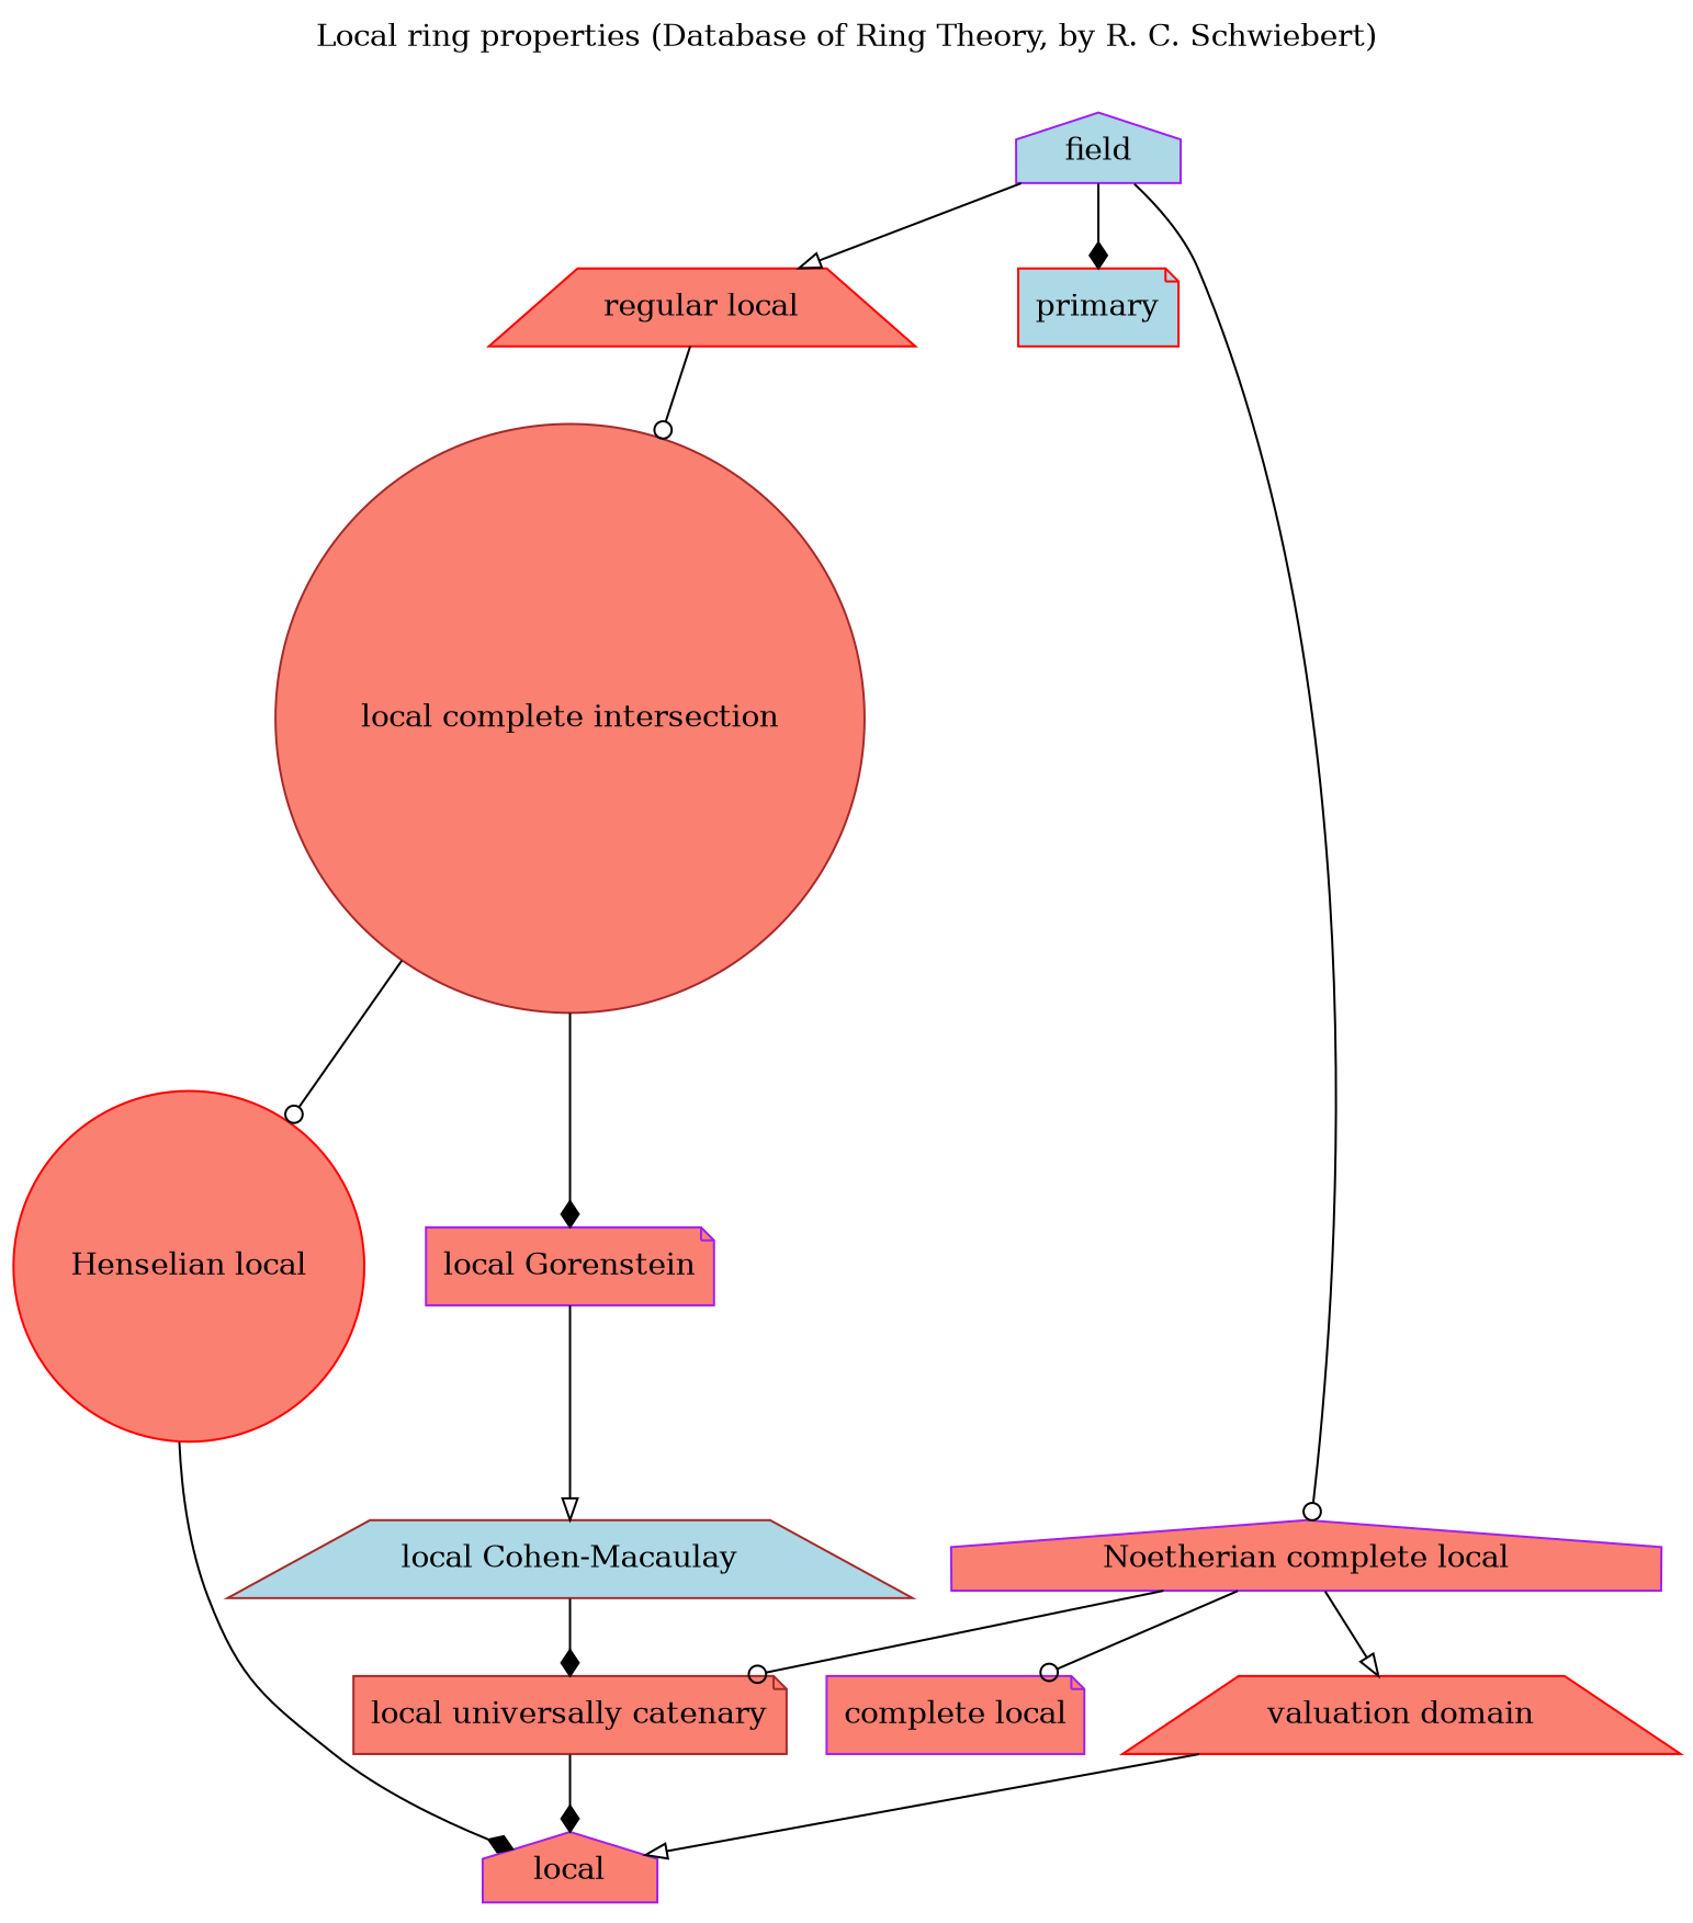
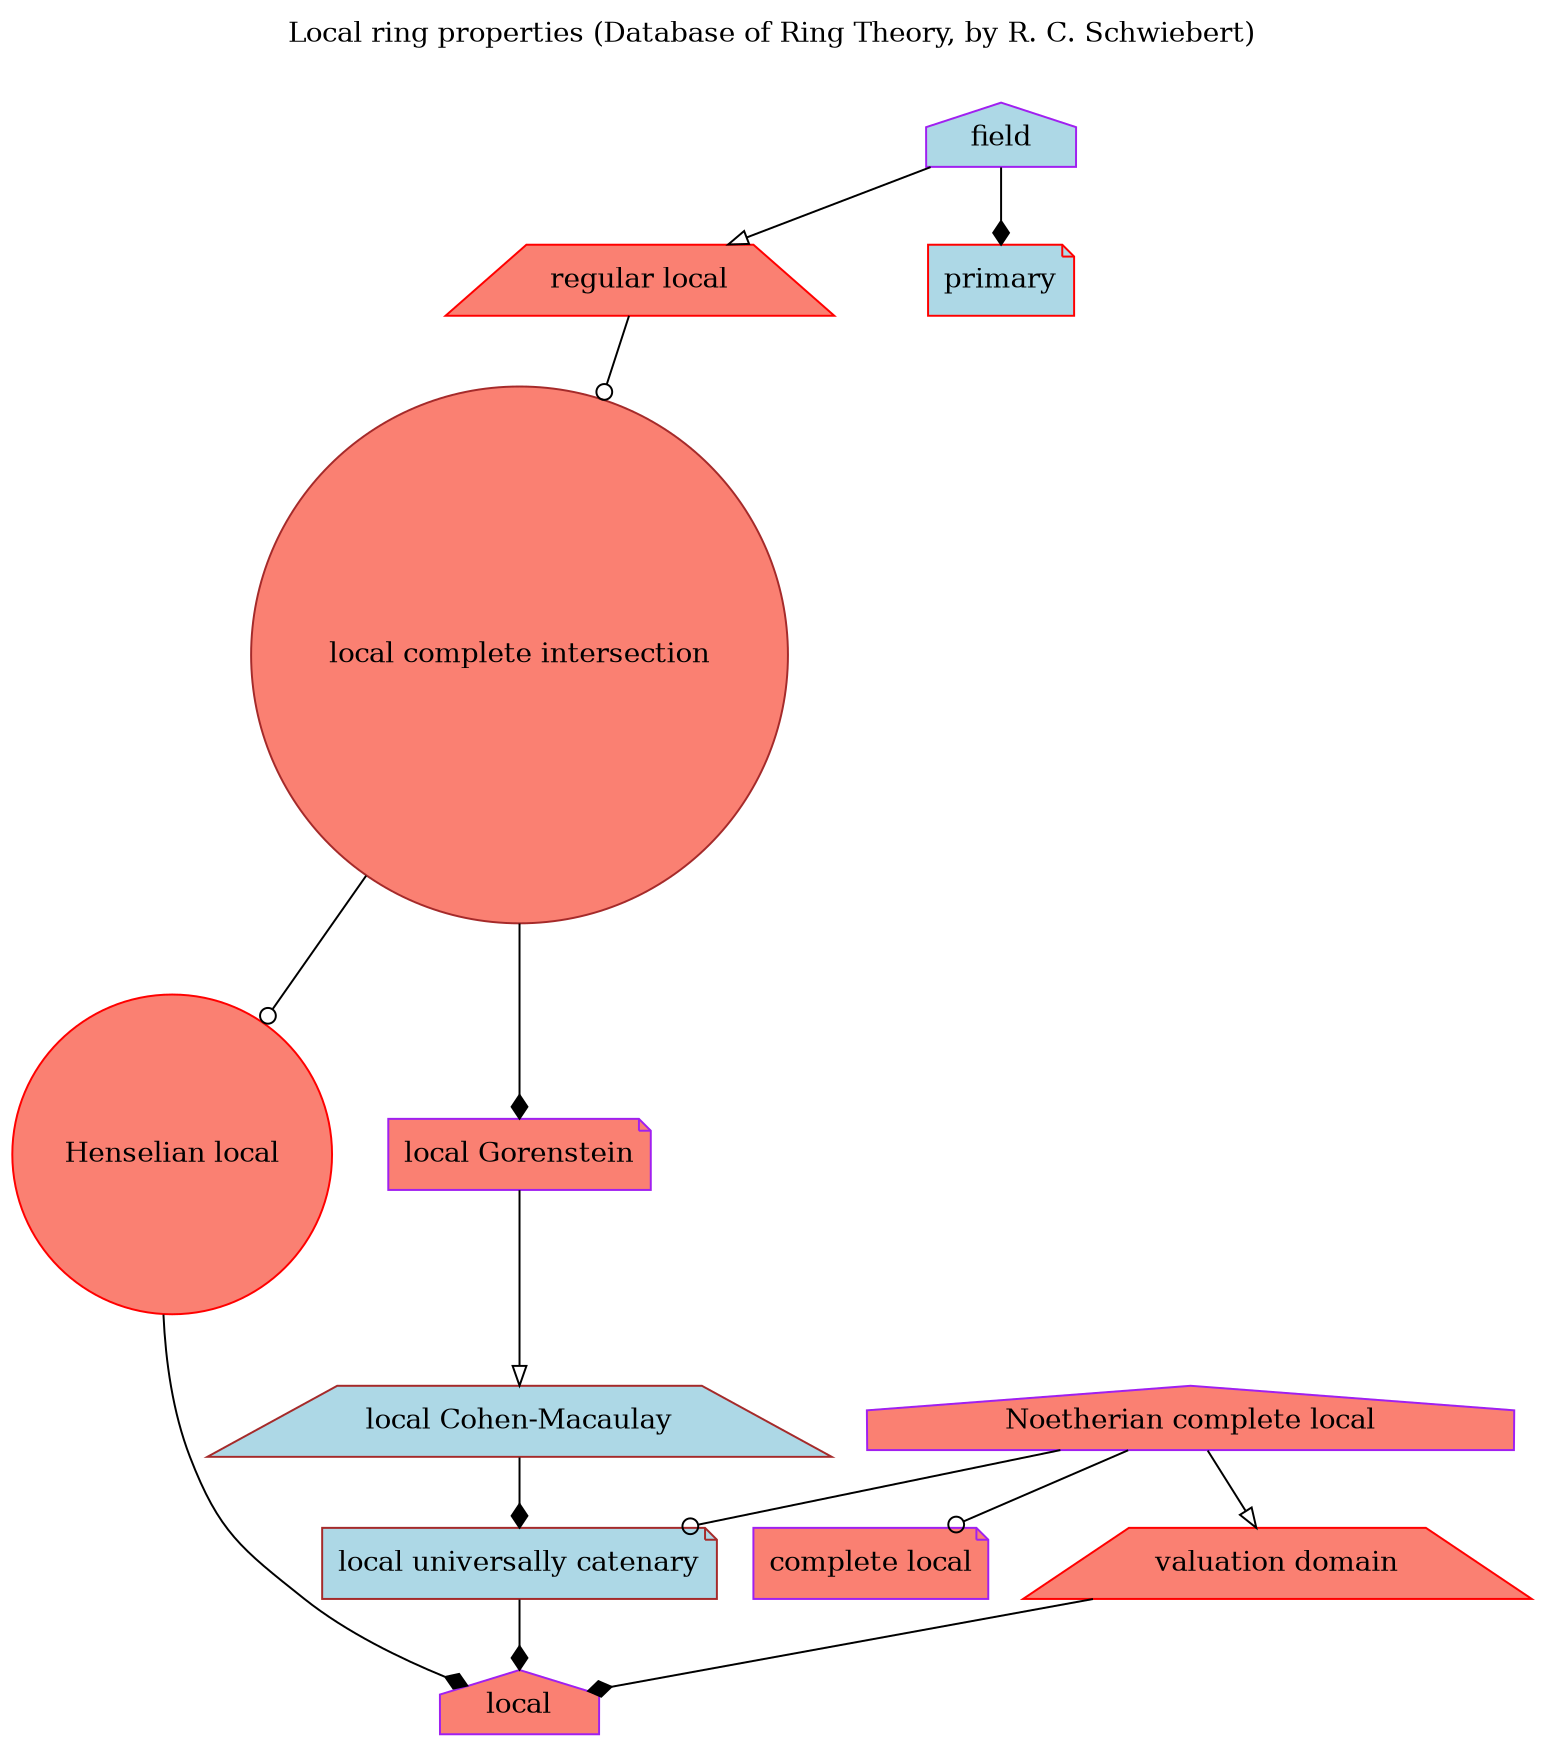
  strict digraph {
    label="Local ring properties (Database of Ring Theory, by R. C. Schwiebert)"
    labelloc=top
    node [color=purple fillcolor=salmon shape=note style=filled]
    edge [arrowhead=diamond]
    "complete local"
    "Henselian local" [color=red shape=circle]
    local [shape=house]
    field [fillcolor=lightblue shape=house]
    "regular local" [color=red shape=trapezium]
    primary [color=red fillcolor=lightblue]
    "Noetherian complete local" [shape=house]
    "local complete intersection" [color=brown shape=circle]
    "valuation domain" [color=red shape=trapezium]
-   "local universally catenary" [color=brown]
+   "local universally catenary" [color=brown fillcolor=lightblue]
    "local Gorenstein"
    "local Cohen-Macaulay" [color=brown fillcolor=lightblue shape=trapezium]
    "Henselian local" -> local
    field -> "regular local" [arrowhead=onormal]
    field -> primary
-   field -> "Noetherian complete local" [arrowhead=odot]
    "regular local" -> "local complete intersection" [arrowhead=odot]
    "Noetherian complete local" -> "complete local" [arrowhead=odot]
    "Noetherian complete local" -> "valuation domain" [arrowhead=onormal]
    "Noetherian complete local" -> "local universally catenary" [arrowhead=odot]
    "local complete intersection" -> "Henselian local" [arrowhead=odot]
    "local complete intersection" -> "local Gorenstein"
-   "valuation domain" -> local [arrowhead=onormal]
+   "valuation domain" -> local
    "local universally catenary" -> local
    "local Gorenstein" -> "local Cohen-Macaulay" [arrowhead=onormal]
    "local Cohen-Macaulay" -> "local universally catenary"
  }
